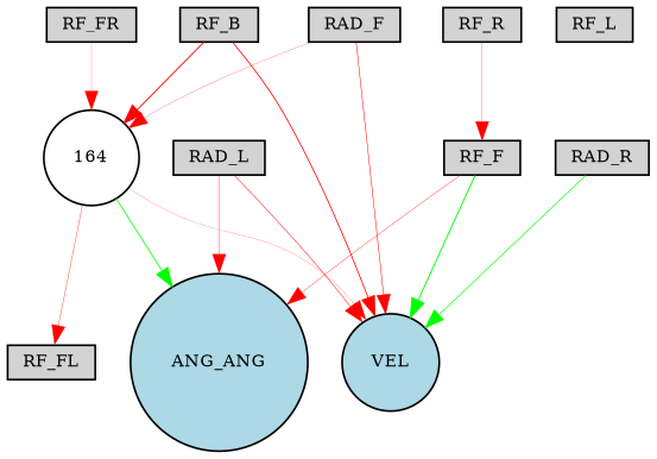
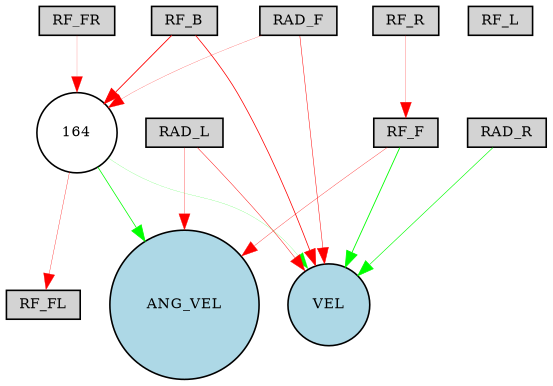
  digraph {
    node [fillcolor=lightgray fontsize=9 shape=box style=filled]
    edge [color=red style=solid]
    RF_R [height=0.2 width=0.2]
    RF_F [height=0.2 width=0.2]
-   ANG_VEL [fillcolor=lightblue height=0.2 shape=circle width=0.2 label=ANG_ANG]
+   ANG_VEL [fillcolor=lightblue height=0.2 shape=circle width=0.2]
    RF_FR [height=0.2 width=0.2]
    164 [fillcolor=white height=0.2 shape=circle width=0.2]
    VEL [fillcolor=lightblue height=0.2 shape=circle width=0.2]
    RF_FL [height=0.2 width=0.2]
    RF_L [height=0.2 width=0.2]
    RF_B [height=0.2 width=0.2]
    RAD_F [height=0.2 width=0.2]
    RAD_L [height=0.2 width=0.2]
    RAD_R [height=0.2 width=0.2]
    RF_R -> RF_F [penwidth=0.1455973337412162]
    RF_F -> ANG_VEL [penwidth=0.20260956661684984]
    RF_F -> VEL [color=green penwidth=0.540045669709673]
    RF_FR -> 164 [penwidth=0.10615014690424138]
    164 -> ANG_VEL [color=green penwidth=0.46987451129047164]
-   164 -> VEL [penwidth=0.10538369238816556]
+   164 -> VEL [color=green penwidth=0.10538369238816556]
    164 -> RF_FL [penwidth=0.20150178093081733]
    RF_B -> 164 [penwidth=0.5378073399947649]
    RF_B -> VEL [penwidth=0.4709002287239583]
    RAD_F -> 164 [penwidth=0.1287275412590359]
    RAD_F -> VEL [penwidth=0.30455518545143767]
    RAD_L -> ANG_VEL [penwidth=0.19043784056937307]
    RAD_L -> VEL [penwidth=0.2874552001221915]
    RAD_R -> VEL [color=green penwidth=0.38939788024000155]
  }
